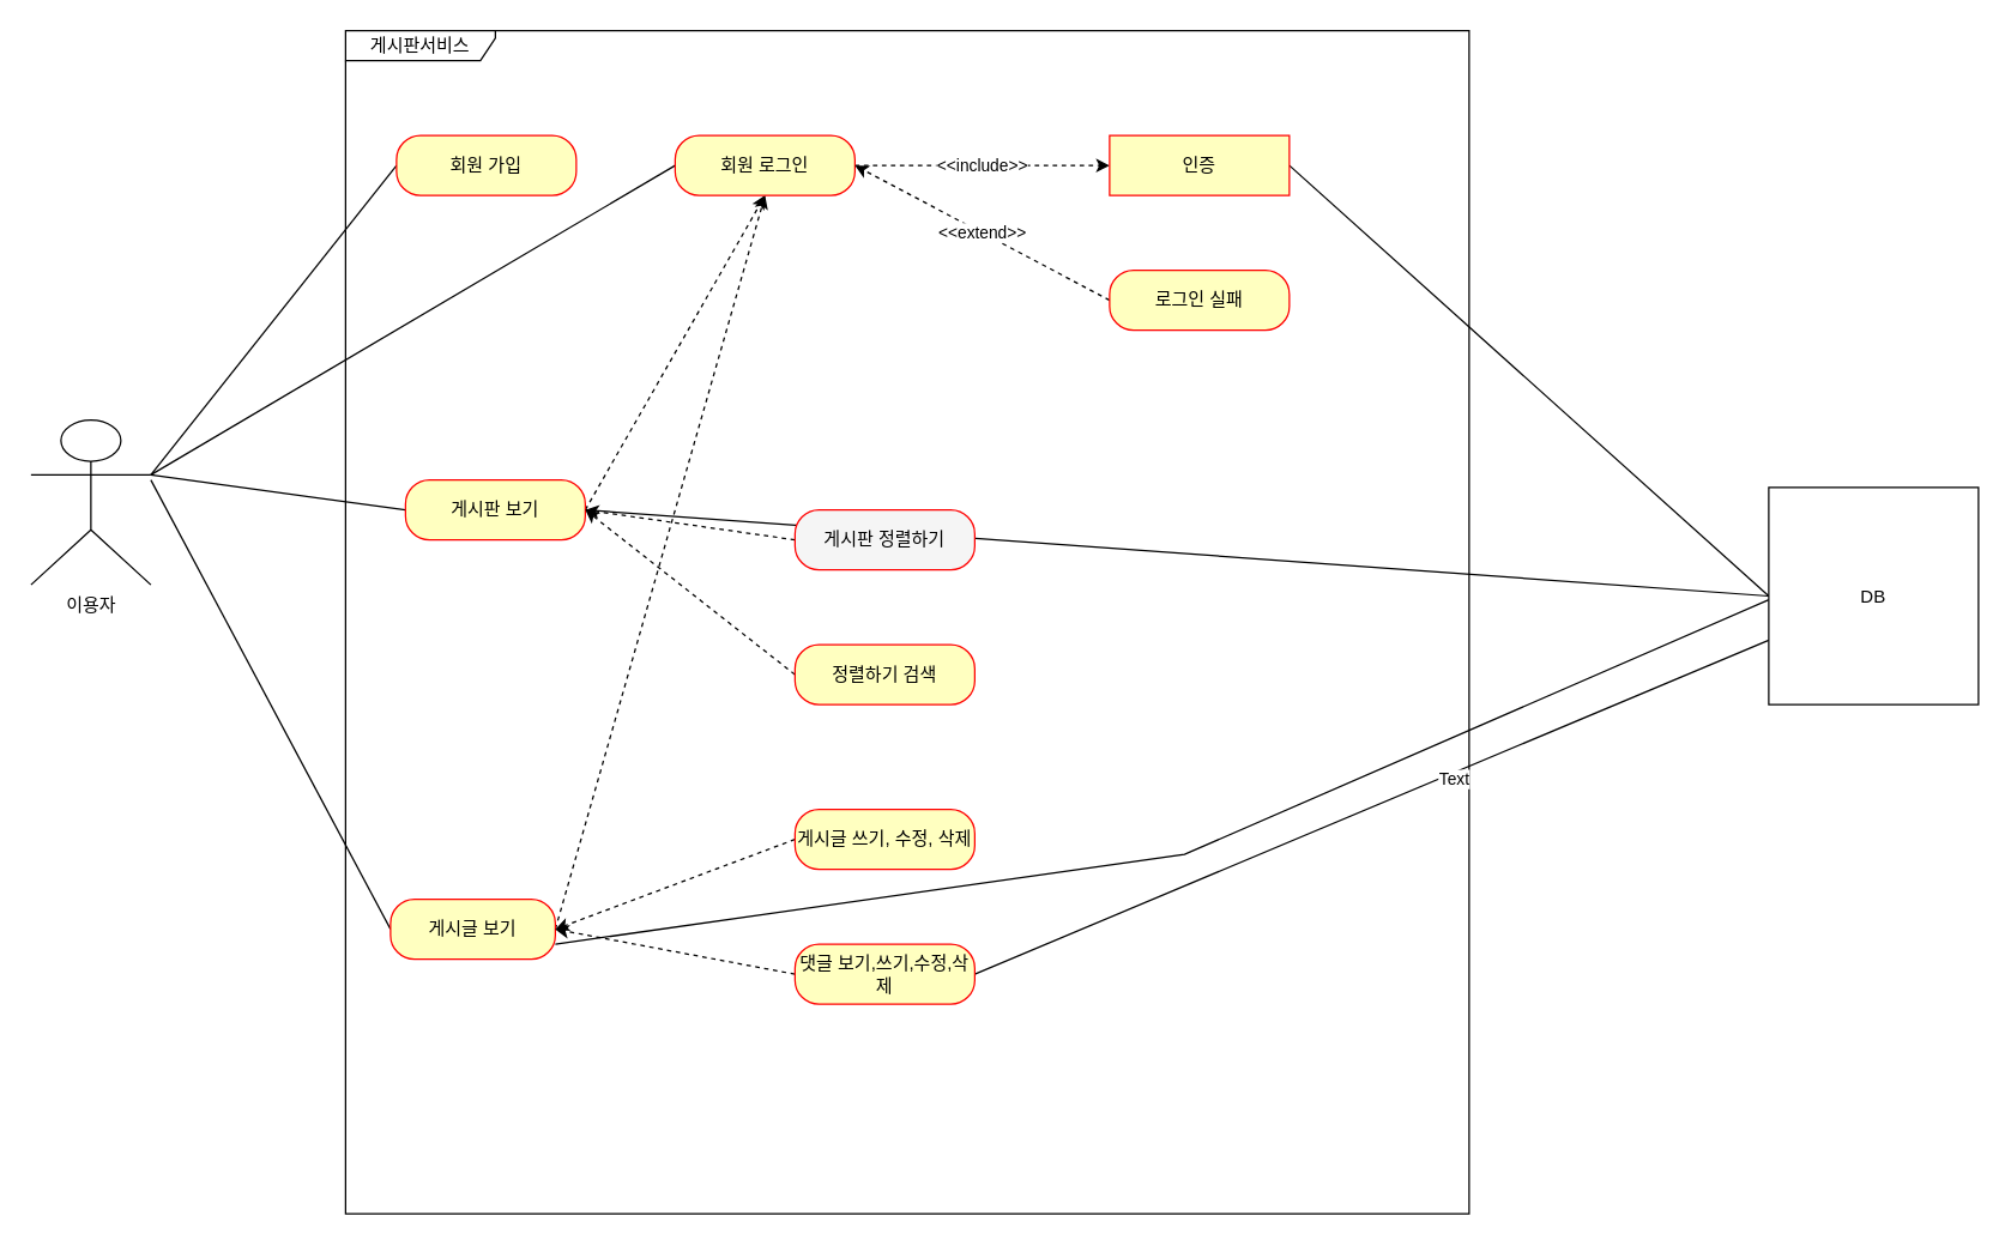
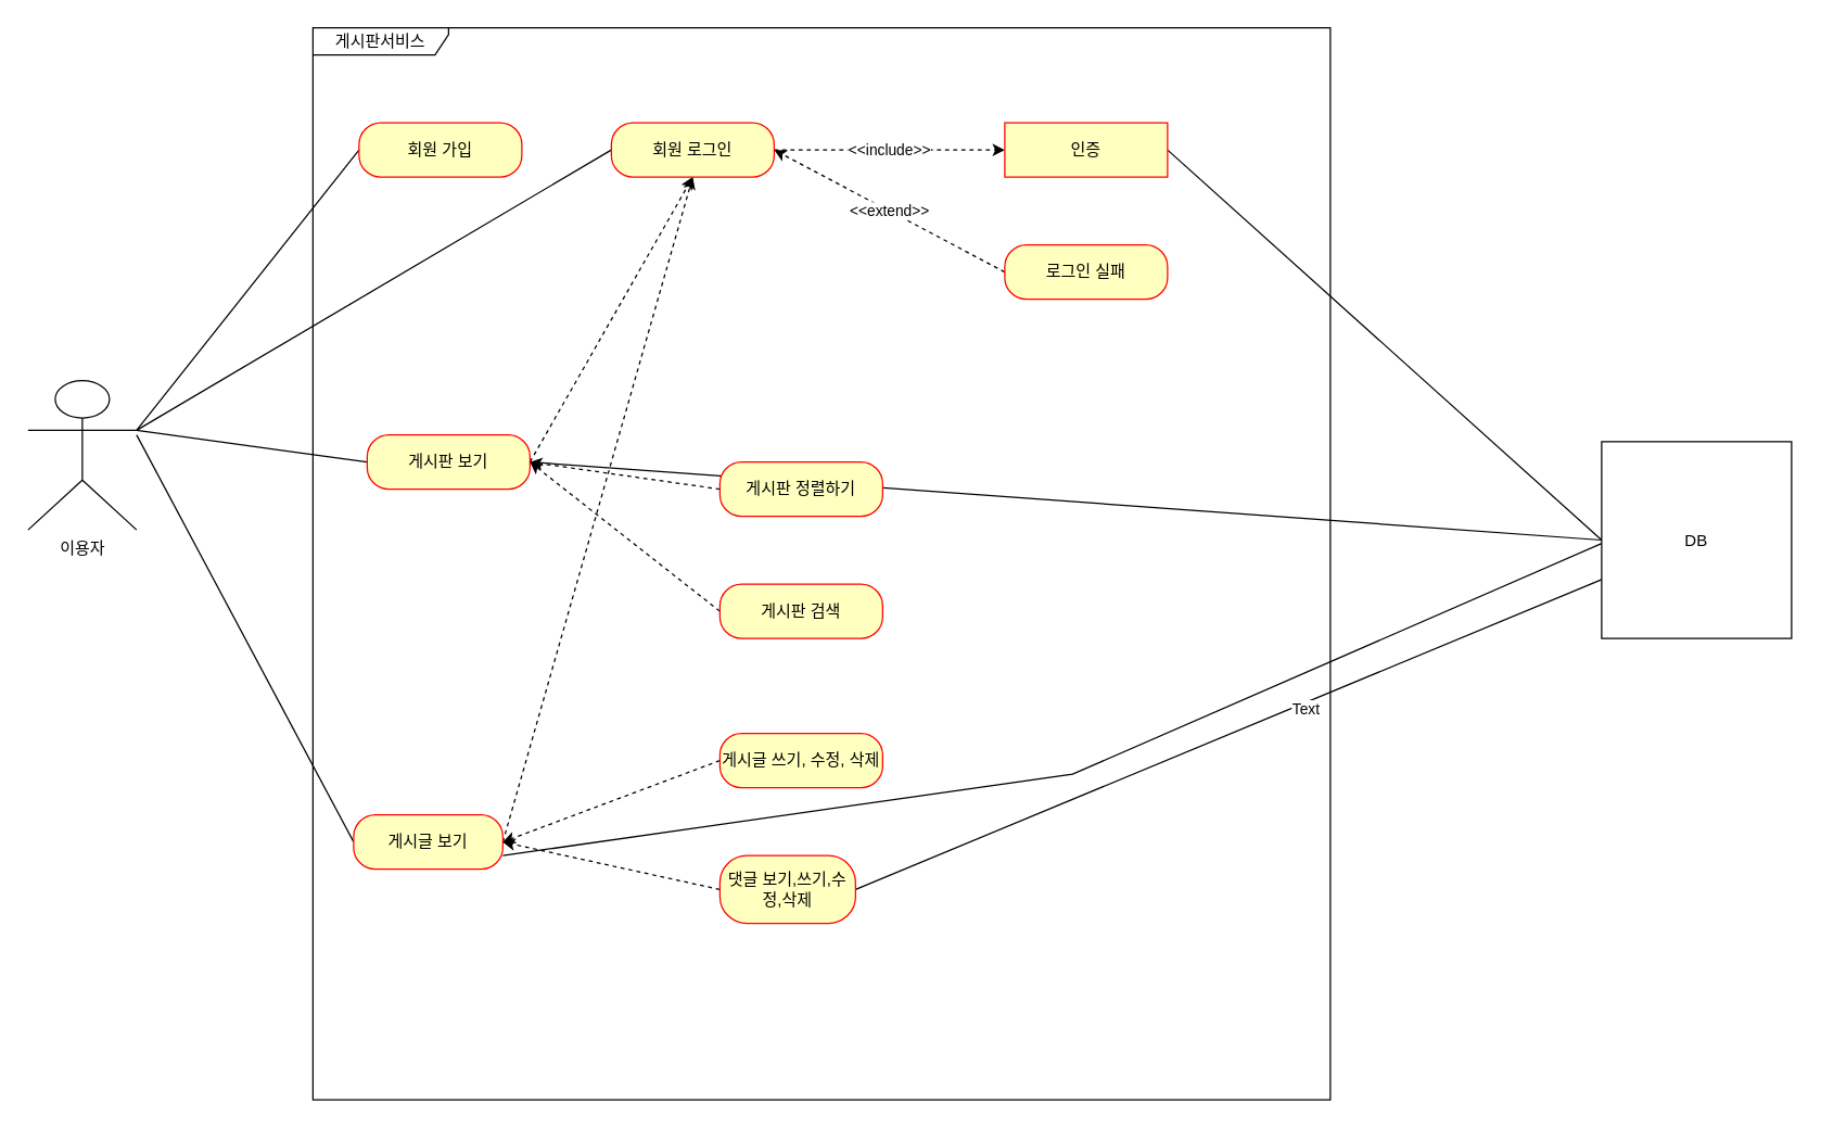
  <mxCell id="0" />
  <mxCell id="1" parent="0" />
  <mxCell id="2" value="이용자&lt;br&gt;" style="shape=umlActor;verticalLabelPosition=bottom;verticalAlign=top;html=1;outlineConnect=0;" vertex="1" parent="1"><mxGeometry x="20" y="280" width="80" height="110" as="geometry" /></mxCell>
  <mxCell id="3" value="게시판서비스&lt;br&gt;" style="shape=umlFrame;whiteSpace=wrap;html=1;pointerEvents=0;width=100;height=20;" vertex="1" parent="1"><mxGeometry x="230" y="20" width="750" height="790" as="geometry" /></mxCell>
  <mxCell id="4" style="rounded=0;orthogonalLoop=1;jettySize=auto;html=1;exitX=0;exitY=0.5;exitDx=0;exitDy=0;entryX=1;entryY=0.333;entryDx=0;entryDy=0;entryPerimeter=0;endArrow=none;endFill=0;" edge="1" parent="1" source="5" target="2"><mxGeometry relative="1" as="geometry" /></mxCell>
  <mxCell id="5" value="회원 가입" style="rounded=1;whiteSpace=wrap;html=1;arcSize=40;fontColor=#000000;fillColor=#ffffc0;strokeColor=#ff0000;" vertex="1" parent="1"><mxGeometry x="264" y="90" width="120" height="40" as="geometry" /></mxCell>
  <mxCell id="6" style="rounded=0;orthogonalLoop=1;jettySize=auto;html=1;exitX=0;exitY=0.5;exitDx=0;exitDy=0;entryX=1;entryY=0.333;entryDx=0;entryDy=0;entryPerimeter=0;endArrow=none;endFill=0;" edge="1" parent="1" source="9" target="2"><mxGeometry relative="1" as="geometry" /></mxCell>
  <mxCell id="7" style="rounded=0;orthogonalLoop=1;jettySize=auto;html=1;exitX=1;exitY=0.5;exitDx=0;exitDy=0;entryX=0.5;entryY=1;entryDx=0;entryDy=0;dashed=1;" edge="1" parent="1" source="9" target="16"><mxGeometry relative="1" as="geometry" /></mxCell>
  <mxCell id="8" style="rounded=0;orthogonalLoop=1;jettySize=auto;html=1;exitX=1;exitY=0.5;exitDx=0;exitDy=0;entryX=0;entryY=0.5;entryDx=0;entryDy=0;endArrow=none;endFill=0;" edge="1" parent="1" source="9" target="31"><mxGeometry relative="1" as="geometry" /></mxCell>
  <mxCell id="9" value="게시판 보기" style="rounded=1;whiteSpace=wrap;html=1;arcSize=40;fontColor=#000000;fillColor=#ffffc0;strokeColor=#ff0000;" vertex="1" parent="1"><mxGeometry x="270" y="320" width="120" height="40" as="geometry" /></mxCell>
  <mxCell id="10" style="rounded=0;orthogonalLoop=1;jettySize=auto;html=1;exitX=0;exitY=0.5;exitDx=0;exitDy=0;endArrow=none;endFill=0;" edge="1" parent="1" source="13"><mxGeometry relative="1" as="geometry"><mxPoint x="100" y="320" as="targetPoint" /></mxGeometry></mxCell>
  <mxCell id="11" style="rounded=0;orthogonalLoop=1;jettySize=auto;html=1;exitX=1;exitY=0.5;exitDx=0;exitDy=0;dashed=1;entryX=0.5;entryY=1;entryDx=0;entryDy=0;" edge="1" parent="1" source="13" target="16"><mxGeometry relative="1" as="geometry"><mxPoint x="510" y="140" as="targetPoint" /></mxGeometry></mxCell>
  <mxCell id="12" style="rounded=0;orthogonalLoop=1;jettySize=auto;html=1;exitX=1;exitY=0.5;exitDx=0;exitDy=0;endArrow=none;endFill=0;" edge="1" parent="1"><mxGeometry relative="1" as="geometry"><mxPoint x="1180" y="400" as="targetPoint" /><mxPoint x="370" y="630" as="sourcePoint" /><Array as="points"><mxPoint x="790" y="570" /></Array></mxGeometry></mxCell>
  <mxCell id="13" value="게시글 보기" style="rounded=1;whiteSpace=wrap;html=1;arcSize=40;fontColor=#000000;fillColor=#ffffc0;strokeColor=#ff0000;" vertex="1" parent="1"><mxGeometry x="260" y="600" width="110" height="40" as="geometry" /></mxCell>
  <mxCell id="14" style="rounded=0;orthogonalLoop=1;jettySize=auto;html=1;exitX=0;exitY=0.5;exitDx=0;exitDy=0;entryX=1;entryY=0.333;entryDx=0;entryDy=0;entryPerimeter=0;endArrow=none;endFill=0;" edge="1" parent="1" source="16" target="2"><mxGeometry relative="1" as="geometry"><mxPoint x="110" y="320" as="targetPoint" /></mxGeometry></mxCell>
  <mxCell id="15" value="&amp;lt;&amp;lt;include&amp;gt;&amp;gt;" style="rounded=0;orthogonalLoop=1;jettySize=auto;html=1;exitX=1;exitY=0.5;exitDx=0;exitDy=0;entryX=0;entryY=0.5;entryDx=0;entryDy=0;endArrow=classic;endFill=1;dashed=1;" edge="1" parent="1" source="16" target="18"><mxGeometry relative="1" as="geometry" /></mxCell>
  <mxCell id="16" value="회원 로그인" style="rounded=1;whiteSpace=wrap;html=1;arcSize=40;fontColor=#000000;fillColor=#ffffc0;strokeColor=#ff0000;" vertex="1" parent="1"><mxGeometry x="450" y="90" width="120" height="40" as="geometry" /></mxCell>
  <mxCell id="17" style="rounded=0;orthogonalLoop=1;jettySize=auto;html=1;exitX=1;exitY=0.5;exitDx=0;exitDy=0;entryX=0;entryY=0.5;entryDx=0;entryDy=0;endArrow=none;endFill=0;" edge="1" parent="1" source="18" target="31"><mxGeometry relative="1" as="geometry" /></mxCell>
  <mxCell id="18" value="인증" style="rounded=1;whiteSpace=wrap;html=1;arcSize=0;fontColor=#000000;fillColor=#ffffc0;strokeColor=#ff0000;" vertex="1" parent="1"><mxGeometry x="740" y="90" width="120" height="40" as="geometry" /></mxCell>
  <mxCell id="19" style="rounded=0;orthogonalLoop=1;jettySize=auto;html=1;exitX=0;exitY=0.5;exitDx=0;exitDy=0;entryX=1;entryY=0.5;entryDx=0;entryDy=0;dashed=1;" edge="1" parent="1" source="20" target="9"><mxGeometry relative="1" as="geometry" /></mxCell>
- <mxCell id="20" value="게시판 정렬하기" style="rounded=1;whiteSpace=wrap;html=1;arcSize=40;fontColor=#000000;fillColor=#f5f5f5;strokeColor=#ff0000;" vertex="1" parent="1"><mxGeometry x="530" y="340" width="120" height="40" as="geometry" /></mxCell>
+ <mxCell id="20" value="게시판 정렬하기" style="rounded=1;whiteSpace=wrap;html=1;arcSize=40;fontColor=#000000;fillColor=#ffffc0;strokeColor=#ff0000;" vertex="1" parent="1"><mxGeometry x="530" y="340" width="120" height="40" as="geometry" /></mxCell>
  <mxCell id="21" style="rounded=0;orthogonalLoop=1;jettySize=auto;html=1;exitX=0;exitY=0.5;exitDx=0;exitDy=0;entryX=1;entryY=0.5;entryDx=0;entryDy=0;dashed=1;" edge="1" parent="1" source="22" target="9"><mxGeometry relative="1" as="geometry" /></mxCell>
- <mxCell id="22" value="정렬하기 검색" style="rounded=1;whiteSpace=wrap;html=1;arcSize=40;fontColor=#000000;fillColor=#ffffc0;strokeColor=#ff0000;" vertex="1" parent="1"><mxGeometry x="530" y="430" width="120" height="40" as="geometry" /></mxCell>
+ <mxCell id="22" value="게시판 검색" style="rounded=1;whiteSpace=wrap;html=1;arcSize=40;fontColor=#000000;fillColor=#ffffc0;strokeColor=#ff0000;" vertex="1" parent="1"><mxGeometry x="530" y="430" width="120" height="40" as="geometry" /></mxCell>
  <mxCell id="23" style="rounded=0;orthogonalLoop=1;jettySize=auto;html=1;exitX=0;exitY=0.5;exitDx=0;exitDy=0;entryX=1;entryY=0.5;entryDx=0;entryDy=0;dashed=1;" edge="1" parent="1" source="24" target="13"><mxGeometry relative="1" as="geometry" /></mxCell>
  <mxCell id="24" value="게시글 쓰기, 수정, 삭제" style="rounded=1;whiteSpace=wrap;html=1;arcSize=40;fontColor=#000000;fillColor=#ffffc0;strokeColor=#ff0000;" vertex="1" parent="1"><mxGeometry x="530" y="540" width="120" height="40" as="geometry" /></mxCell>
  <mxCell id="25" style="rounded=0;orthogonalLoop=1;jettySize=auto;html=1;exitX=0;exitY=0.5;exitDx=0;exitDy=0;dashed=1;" edge="1" parent="1" source="28"><mxGeometry relative="1" as="geometry"><mxPoint x="370" y="620" as="targetPoint" /></mxGeometry></mxCell>
  <mxCell id="26" style="rounded=0;orthogonalLoop=1;jettySize=auto;html=1;exitX=1;exitY=0.5;exitDx=0;exitDy=0;endArrow=none;endFill=0;" edge="1" parent="1" source="28" target="31"><mxGeometry relative="1" as="geometry" /></mxCell>
  <mxCell id="27" value="Text" style="edgeLabel;html=1;align=center;verticalAlign=middle;resizable=0;points=[];" vertex="1" connectable="0" parent="26"><mxGeometry x="0.2" y="-4" relative="1" as="geometry"><mxPoint as="offset" /></mxGeometry></mxCell>
- <mxCell id="28" value="댓글 보기,쓰기,수정,삭제" style="rounded=1;whiteSpace=wrap;html=1;arcSize=40;fontColor=#000000;fillColor=#ffffc0;strokeColor=#ff0000;" vertex="1" parent="1"><mxGeometry x="530" y="630" width="120" height="40" as="geometry" /></mxCell>
+ <mxCell id="28" value="댓글 보기,쓰기,수정,삭제" style="rounded=1;whiteSpace=wrap;html=1;arcSize=40;fontColor=#000000;fillColor=#ffffc0;strokeColor=#ff0000;" vertex="1" parent="1"><mxGeometry x="530" y="630" width="100" height="50" as="geometry" /></mxCell>
  <mxCell id="29" value="&amp;lt;&amp;lt;extend&amp;gt;&amp;gt;" style="rounded=0;orthogonalLoop=1;jettySize=auto;html=1;exitX=0;exitY=0.5;exitDx=0;exitDy=0;entryX=1;entryY=0.5;entryDx=0;entryDy=0;endArrow=classic;endFill=1;dashed=1;" edge="1" parent="1" source="30" target="16"><mxGeometry relative="1" as="geometry" /></mxCell>
  <mxCell id="30" value="로그인 실패" style="rounded=1;whiteSpace=wrap;html=1;arcSize=40;fontColor=#000000;fillColor=#ffffc0;strokeColor=#ff0000;" vertex="1" parent="1"><mxGeometry x="740" y="180" width="120" height="40" as="geometry" /></mxCell>
  <mxCell id="31" value="DB" style="html=1;dropTarget=0;whiteSpace=wrap;" vertex="1" parent="1"><mxGeometry x="1180" y="325" width="140" height="145" as="geometry" /></mxCell>
